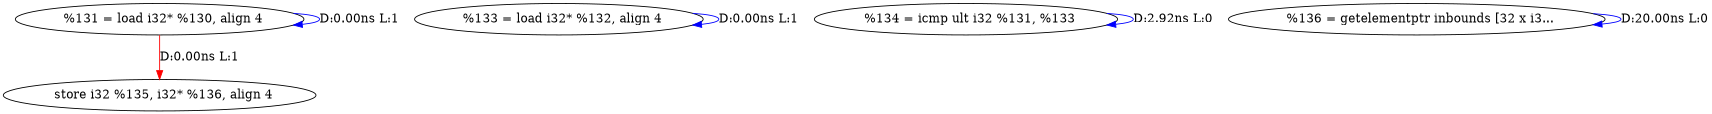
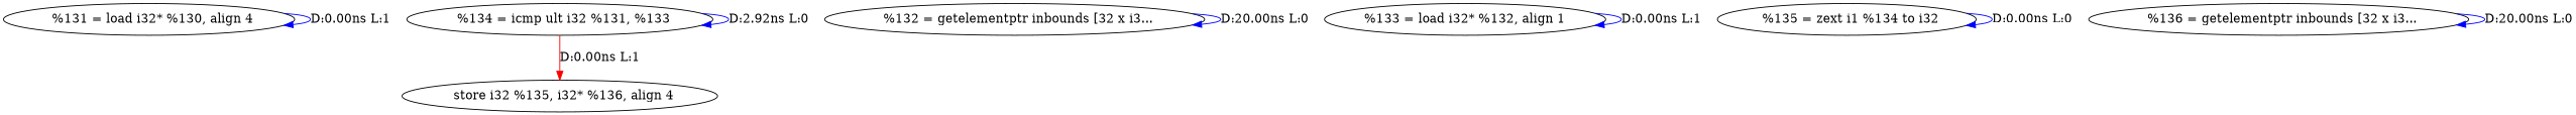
  digraph {
    edge [color=blue]
    n1 [label="  %131 = load i32* %130, align 4"]
    n2 [label="  store i32 %135, i32* %136, align 4"]
-   n4 [label="  %133 = load i32* %132, align 4"]
+   n3 [label="  %132 = getelementptr inbounds [32 x i3..."]
+   n4 [label="%133 = load i32* %132, align 1"]
    n5 [label="  %134 = icmp ult i32 %131, %133"]
+   n6 [label="  %135 = zext i1 %134 to i32"]
    n7 [label="  %136 = getelementptr inbounds [32 x i3..."]
    n1 -> n1 [label="D:0.00ns L:1"]
-   n1 -> n2 [color=red label="D:0.00ns L:1"]
+   n5 -> n2 [color=red label="D:0.00ns L:1"]
+   n3 -> n3 [label="D:20.00ns L:0"]
    n4 -> n4 [label="D:0.00ns L:1"]
    n5 -> n5 [label="D:2.92ns L:0"]
+   n6 -> n6 [label="D:0.00ns L:0"]
    n7 -> n7 [label="D:20.00ns L:0"]
  }
